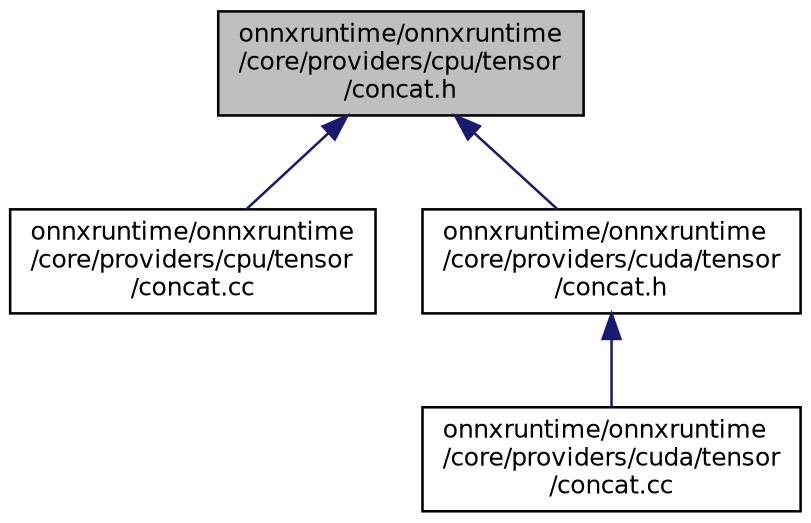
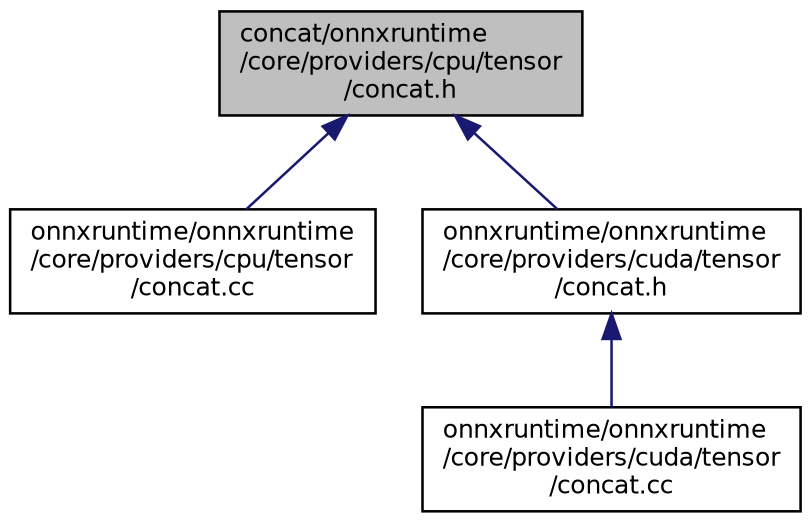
  digraph {
    node [color=black fillcolor=white fontname=Helvetica fontsize=10 shape=record style=filled]
    edge [color=midnightblue dir=back fontname=Helvetica fontsize=10 labelfontname=Helvetica labelfontsize=10 style=solid]
-   n1 [fillcolor=grey75 fontcolor=black height=0.2 label="onnxruntime/onnxruntime\l/core/providers/cpu/tensor\l/concat.h" width=0.4]
+   n1 [fillcolor=grey75 fontcolor=black height=0.2 label="concat/onnxruntime\l/core/providers/cpu/tensor\l/concat.h" width=0.4]
    n2 [height=0.2 label="onnxruntime/onnxruntime\l/core/providers/cpu/tensor\l/concat.cc" width=0.4]
    n3 [height=0.2 label="onnxruntime/onnxruntime\l/core/providers/cuda/tensor\l/concat.h" width=0.4]
    n4 [height=0.2 label="onnxruntime/onnxruntime\l/core/providers/cuda/tensor\l/concat.cc" width=0.4]
    n1 -> n2
    n1 -> n3
    n3 -> n4
  }
